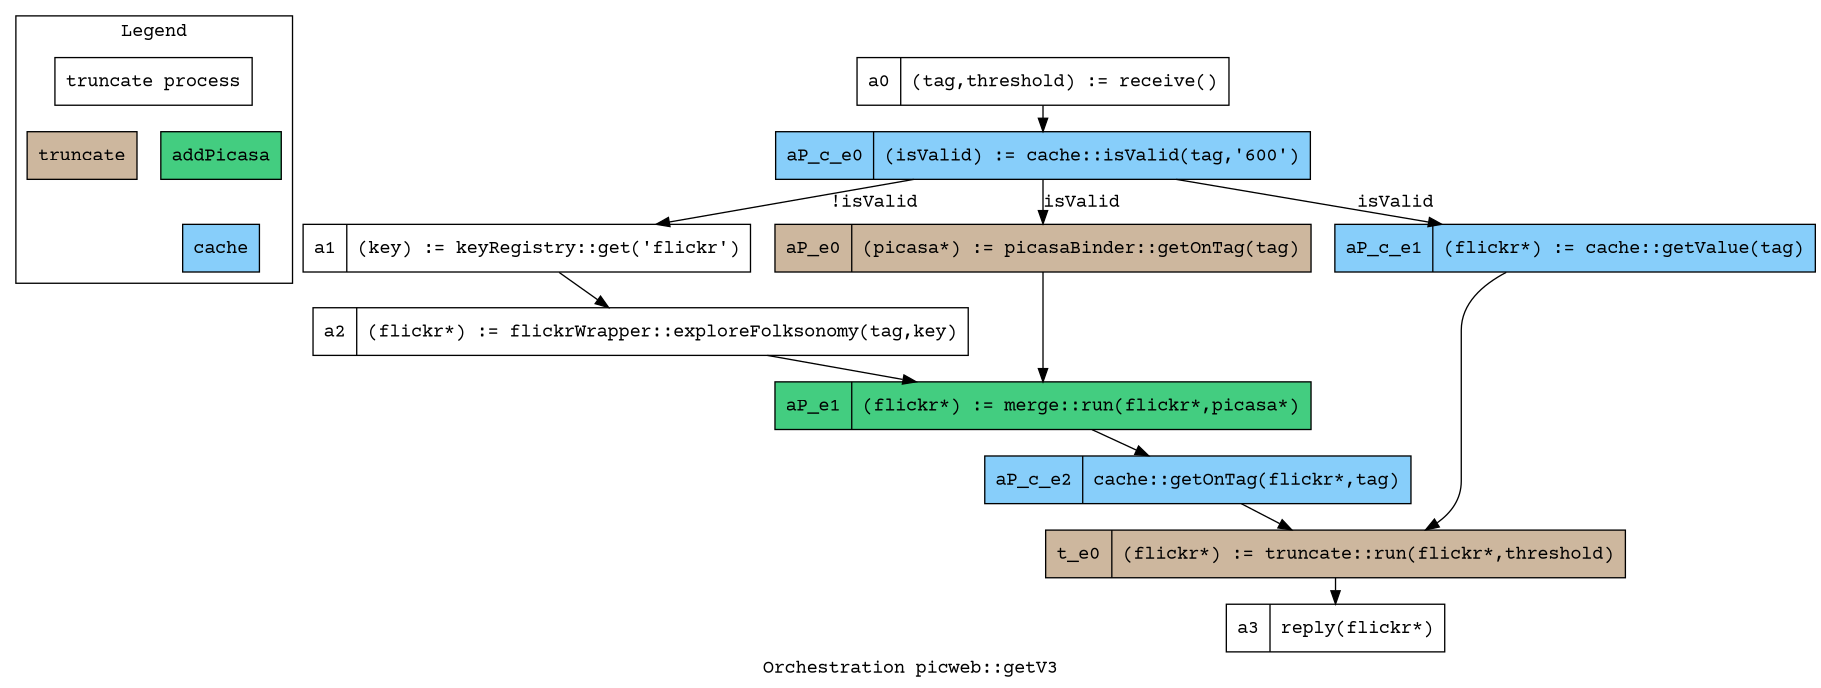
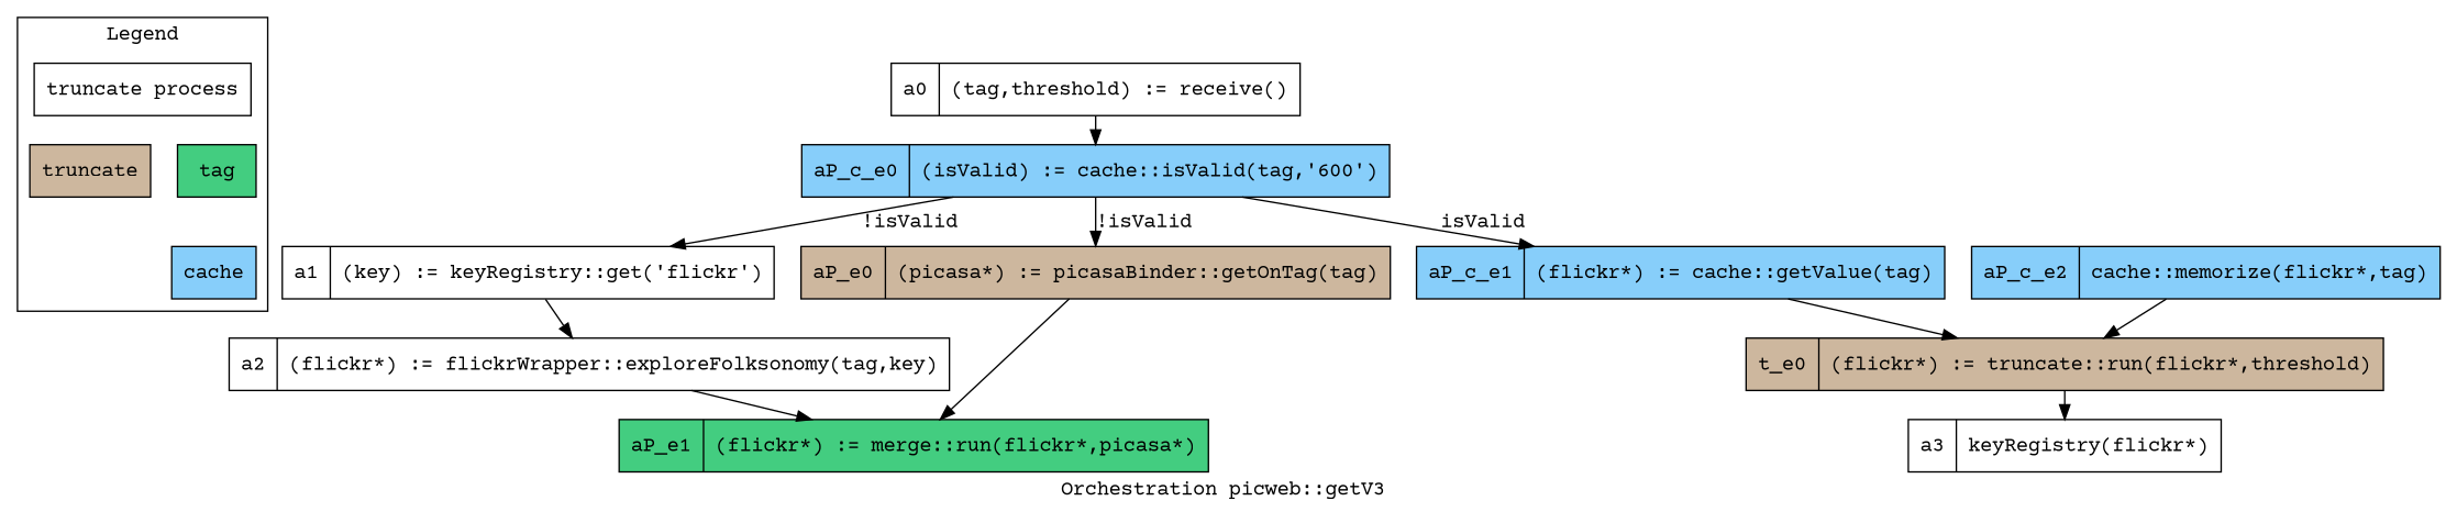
  digraph {
    fontname="Courier Prime"
    label="Orchestration picweb::getV3"
    node [fontname="Courier Prime" shape=record style=filled]
    edge [fontname="Courier Prime"]
    n1 [label="truncate process" style=""]
    n2 [fillcolor=bisque3 label=truncate]
-   n3 [fillcolor=seagreen3 label=addPicasa]
+   n3 [fillcolor=seagreen3 label=tag]
    n4 [fillcolor=lightskyblue label=cache]
    n5 [label="a0|(tag,threshold) := receive()" style=""]
    n6 [fillcolor=lightskyblue label="aP_c_e0|(isValid) := cache::isValid(tag,'600')"]
    n7 [label="a1|(key) := keyRegistry::get('flickr')" style=""]
    n8 [fillcolor=bisque3 label="aP_e0|(picasa*) := picasaBinder::getOnTag(tag)"]
    n9 [fillcolor=lightskyblue label="aP_c_e1|(flickr*) := cache::getValue(tag)"]
    n10 [label="a2|(flickr*) := flickrWrapper::exploreFolksonomy(tag,key)" style=""]
    n11 [fillcolor=seagreen3 label="aP_e1|(flickr*) := merge::run(flickr*,picasa*)"]
-   n12 [fillcolor=lightskyblue label="aP_c_e2|cache::getOnTag(flickr*,tag)"]
-   n13 [label="a3|reply(flickr*)" style=""]
+   n12 [fillcolor=lightskyblue label="aP_c_e2|cache::memorize(flickr*,tag)"]
+   n13 [label="a3|keyRegistry(flickr*)" style=""]
    n14 [fillcolor=bisque3 label="t_e0|(flickr*) := truncate::run(flickr*,threshold)"]
    subgraph cluster_1 {
      label=Legend
      ranksep=0.02
      n1
      n2
      n3
      n4
    }
    n1 -> n2 [arrowsize=0 style=invis]
    n1 -> n3 [arrowsize=0 style=invis]
    n3 -> n4 [arrowsize=0 style=invis]
    n5 -> n6
    n6 -> n7 [label="!isValid"]
-   n6 -> n8 [label=isValid]
+   n6 -> n8 [label="!isValid"]
    n6 -> n9 [label=isValid]
    n7 -> n10
    n8 -> n11
    n9 -> n14
    n10 -> n11
-   n11 -> n12
    n12 -> n14
    n14 -> n13
  }
